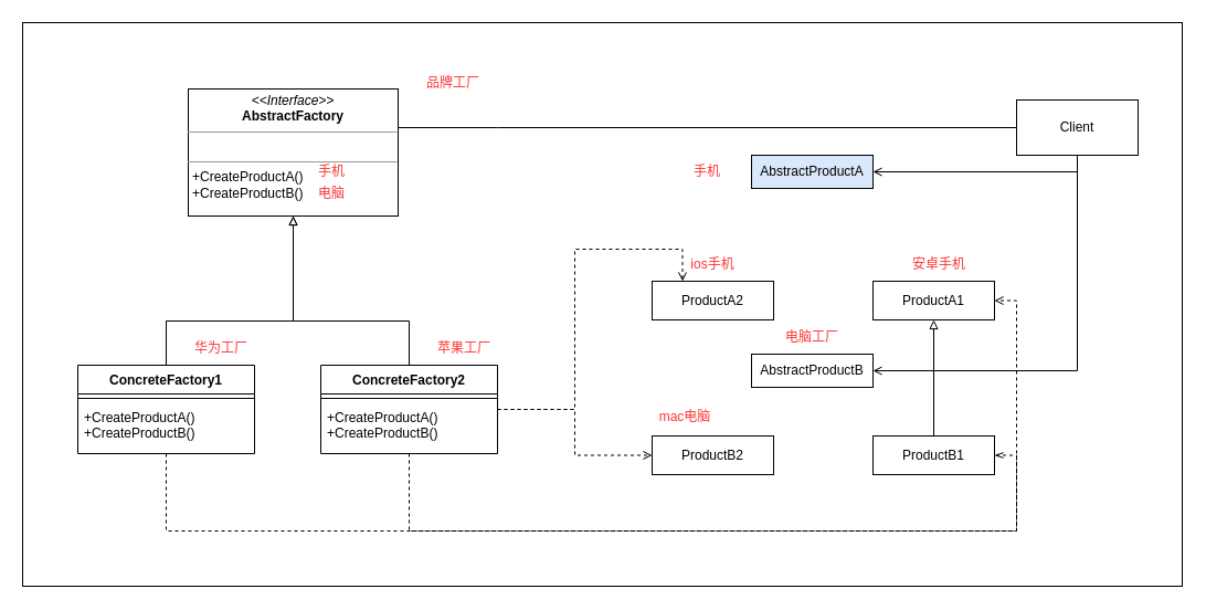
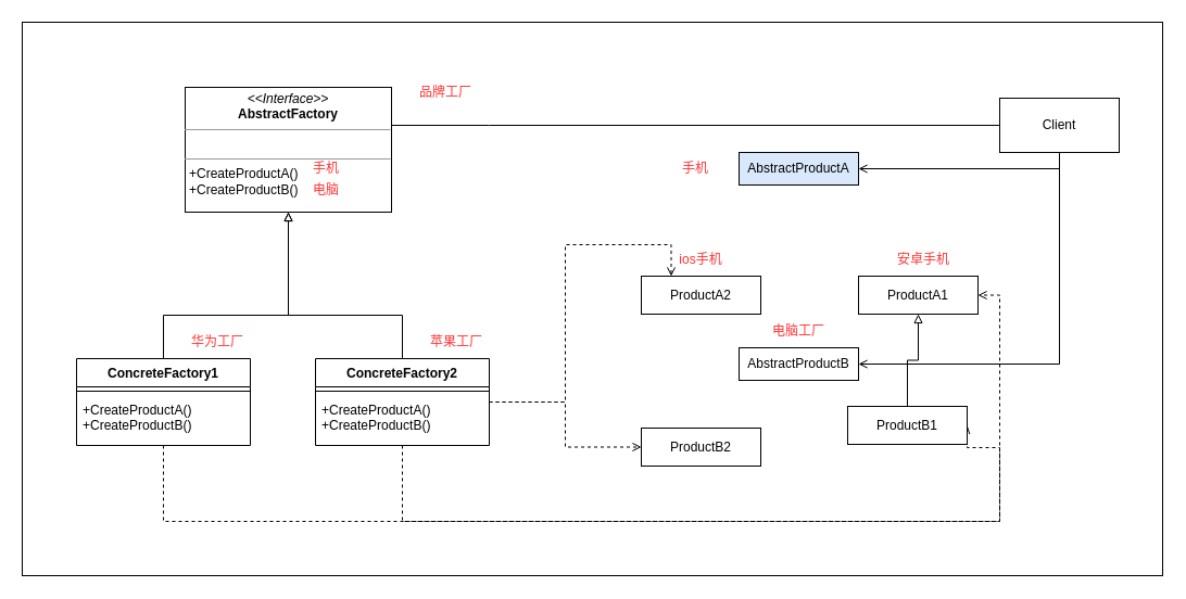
  <mxCell id="0" />
  <mxCell id="1" parent="0" />
  <mxCell id="2" value="" style="rounded=0;whiteSpace=wrap;html=1;" vertex="1" parent="1"><mxGeometry x="20" y="20" width="1050" height="510" as="geometry" /></mxCell>
  <mxCell id="3" style="edgeStyle=orthogonalEdgeStyle;rounded=0;orthogonalLoop=1;jettySize=auto;html=1;entryX=0;entryY=0.5;entryDx=0;entryDy=0;endArrow=none;endFill=0;" edge="1" parent="1" source="4" target="26"><mxGeometry relative="1" as="geometry"><Array as="points"><mxPoint x="450" y="115" /><mxPoint x="450" y="115" /></Array></mxGeometry></mxCell>
  <mxCell id="4" value="&lt;p style=&quot;margin:0px;margin-top:4px;text-align:center;&quot;&gt;&lt;i style=&quot;border-color: var(--border-color);&quot;&gt;&amp;lt;&amp;lt;Interface&amp;gt;&amp;gt;&lt;/i&gt;&lt;br style=&quot;border-color: var(--border-color);&quot;&gt;&lt;b style=&quot;border-color: var(--border-color);&quot;&gt;AbstractFactory&lt;/b&gt;&lt;br&gt;&lt;/p&gt;&lt;hr size=&quot;1&quot;&gt;&lt;p style=&quot;margin:0px;margin-left:4px;&quot;&gt;&lt;br&gt;&lt;/p&gt;&lt;hr size=&quot;1&quot;&gt;&lt;p style=&quot;border-color: var(--border-color); margin: 0px 0px 0px 4px;&quot;&gt;+CreateProductA()&lt;/p&gt;&lt;p style=&quot;border-color: var(--border-color); margin: 0px 0px 0px 4px;&quot;&gt;+CreateProductB()&lt;/p&gt;" style="verticalAlign=top;align=left;overflow=fill;fontSize=12;fontFamily=Helvetica;html=1;whiteSpace=wrap;" parent="1" vertex="1"><mxGeometry x="170" y="80" width="190" height="115" as="geometry" /></mxCell>
  <mxCell id="5" style="edgeStyle=orthogonalEdgeStyle;rounded=0;orthogonalLoop=1;jettySize=auto;html=1;entryX=0.5;entryY=1;entryDx=0;entryDy=0;endArrow=block;endFill=0;exitX=0.5;exitY=0;exitDx=0;exitDy=0;" parent="1" source="7" target="4" edge="1"><mxGeometry relative="1" as="geometry"><mxPoint x="280" y="250" as="targetPoint" /><Array as="points"><mxPoint x="150" y="290" /><mxPoint x="265" y="290" /></Array></mxGeometry></mxCell>
  <mxCell id="6" style="edgeStyle=orthogonalEdgeStyle;rounded=0;orthogonalLoop=1;jettySize=auto;html=1;entryX=1;entryY=0.5;entryDx=0;entryDy=0;dashed=1;endArrow=openThin;endFill=0;" parent="1" source="7" target="21" edge="1"><mxGeometry relative="1" as="geometry"><Array as="points"><mxPoint x="150" y="480" /><mxPoint x="920" y="480" /><mxPoint x="920" y="412" /></Array></mxGeometry></mxCell>
  <mxCell id="7" value="ConcreteFactory1" style="swimlane;fontStyle=1;align=center;verticalAlign=top;childLayout=stackLayout;horizontal=1;startSize=26;horizontalStack=0;resizeParent=1;resizeParentMax=0;resizeLast=0;collapsible=1;marginBottom=0;whiteSpace=wrap;html=1;" parent="1" vertex="1"><mxGeometry x="70" y="330" width="160" height="80" as="geometry" /></mxCell>
  <mxCell id="8" value="" style="line;strokeWidth=1;fillColor=none;align=left;verticalAlign=middle;spacingTop=-1;spacingLeft=3;spacingRight=3;rotatable=0;labelPosition=right;points=[];portConstraint=eastwest;strokeColor=inherit;" parent="7" vertex="1"><mxGeometry y="26" width="160" height="8" as="geometry" /></mxCell>
  <mxCell id="9" value="+CreateProductA()&lt;br&gt;+CreateProductB()" style="text;strokeColor=none;fillColor=none;align=left;verticalAlign=top;spacingLeft=4;spacingRight=4;overflow=hidden;rotatable=0;points=[[0,0.5],[1,0.5]];portConstraint=eastwest;whiteSpace=wrap;html=1;" parent="7" vertex="1"><mxGeometry y="34" width="160" height="46" as="geometry" /></mxCell>
  <mxCell id="10" style="edgeStyle=orthogonalEdgeStyle;rounded=0;orthogonalLoop=1;jettySize=auto;html=1;exitX=0.5;exitY=0;exitDx=0;exitDy=0;entryX=0.5;entryY=1;entryDx=0;entryDy=0;endArrow=block;endFill=0;" parent="1" source="14" target="4" edge="1"><mxGeometry relative="1" as="geometry"><Array as="points"><mxPoint x="370" y="290" /><mxPoint x="265" y="290" /></Array></mxGeometry></mxCell>
  <mxCell id="11" style="edgeStyle=orthogonalEdgeStyle;rounded=0;orthogonalLoop=1;jettySize=auto;html=1;dashed=1;endArrow=open;endFill=0;" parent="1" source="14" target="19" edge="1"><mxGeometry relative="1" as="geometry" /></mxCell>
  <mxCell id="12" style="edgeStyle=orthogonalEdgeStyle;rounded=0;orthogonalLoop=1;jettySize=auto;html=1;entryX=0.25;entryY=0;entryDx=0;entryDy=0;dashed=1;endArrow=open;endFill=0;" parent="1" source="14" target="17" edge="1"><mxGeometry relative="1" as="geometry"><Array as="points"><mxPoint x="520" y="370" /><mxPoint x="520" y="225" /><mxPoint x="618" y="225" /><mxPoint x="618" y="254" /></Array></mxGeometry></mxCell>
  <mxCell id="13" style="edgeStyle=orthogonalEdgeStyle;rounded=0;orthogonalLoop=1;jettySize=auto;html=1;entryX=1;entryY=0.5;entryDx=0;entryDy=0;dashed=1;endArrow=open;endFill=0;" edge="1" parent="1" source="14" target="18"><mxGeometry relative="1" as="geometry"><Array as="points"><mxPoint x="370" y="480" /><mxPoint x="920" y="480" /><mxPoint x="920" y="272" /></Array></mxGeometry></mxCell>
  <mxCell id="14" value="ConcreteFactory2" style="swimlane;fontStyle=1;align=center;verticalAlign=top;childLayout=stackLayout;horizontal=1;startSize=26;horizontalStack=0;resizeParent=1;resizeParentMax=0;resizeLast=0;collapsible=1;marginBottom=0;whiteSpace=wrap;html=1;" parent="1" vertex="1"><mxGeometry x="290" y="330" width="160" height="80" as="geometry" /></mxCell>
  <mxCell id="15" value="" style="line;strokeWidth=1;fillColor=none;align=left;verticalAlign=middle;spacingTop=-1;spacingLeft=3;spacingRight=3;rotatable=0;labelPosition=right;points=[];portConstraint=eastwest;strokeColor=inherit;" parent="14" vertex="1"><mxGeometry y="26" width="160" height="8" as="geometry" /></mxCell>
  <mxCell id="16" value="+CreateProductA()&lt;br&gt;+CreateProductB()" style="text;strokeColor=none;fillColor=none;align=left;verticalAlign=top;spacingLeft=4;spacingRight=4;overflow=hidden;rotatable=0;points=[[0,0.5],[1,0.5]];portConstraint=eastwest;whiteSpace=wrap;html=1;" parent="14" vertex="1"><mxGeometry y="34" width="160" height="46" as="geometry" /></mxCell>
  <mxCell id="17" value="ProductA2" style="html=1;whiteSpace=wrap;" parent="1" vertex="1"><mxGeometry x="590" y="254" width="110" height="35" as="geometry" /></mxCell>
  <mxCell id="18" value="ProductA1" style="html=1;whiteSpace=wrap;" parent="1" vertex="1"><mxGeometry x="790" y="254" width="110" height="35" as="geometry" /></mxCell>
  <mxCell id="19" value="ProductB2" style="html=1;whiteSpace=wrap;" parent="1" vertex="1"><mxGeometry x="590" y="394" width="110" height="35" as="geometry" /></mxCell>
  <mxCell id="20" style="edgeStyle=orthogonalEdgeStyle;rounded=0;orthogonalLoop=1;jettySize=auto;html=1;exitX=0.5;exitY=0;exitDx=0;exitDy=0;endArrow=block;endFill=0;" parent="1" source="21" target="18" edge="1"><mxGeometry relative="1" as="geometry" /></mxCell>
- <mxCell id="21" value="ProductB1" style="html=1;whiteSpace=wrap;" parent="1" vertex="1"><mxGeometry x="790" y="394" width="110" height="35" as="geometry" /></mxCell>
+ <mxCell id="21" value="ProductB1" style="html=1;whiteSpace=wrap;" parent="1" vertex="1"><mxGeometry x="780" y="374" width="110" height="35" as="geometry" /></mxCell>
  <mxCell id="22" value="AbstractProductB" style="html=1;whiteSpace=wrap;" parent="1" vertex="1"><mxGeometry x="680" y="320" width="110" height="30" as="geometry" /></mxCell>
  <mxCell id="23" value="AbstractProductA" style="html=1;whiteSpace=wrap;fillColor=#dae8fc;" parent="1" vertex="1"><mxGeometry x="680" y="140" width="110" height="30" as="geometry" /></mxCell>
  <mxCell id="24" style="edgeStyle=orthogonalEdgeStyle;rounded=0;orthogonalLoop=1;jettySize=auto;html=1;entryX=1;entryY=0.5;entryDx=0;entryDy=0;endArrow=open;endFill=0;" edge="1" parent="1" source="26" target="23"><mxGeometry relative="1" as="geometry"><Array as="points"><mxPoint x="975" y="155" /></Array></mxGeometry></mxCell>
  <mxCell id="25" style="edgeStyle=orthogonalEdgeStyle;rounded=0;orthogonalLoop=1;jettySize=auto;html=1;entryX=1;entryY=0.5;entryDx=0;entryDy=0;endArrow=open;endFill=0;" edge="1" parent="1" source="26" target="22"><mxGeometry relative="1" as="geometry"><Array as="points"><mxPoint x="975" y="335" /></Array></mxGeometry></mxCell>
  <mxCell id="26" value="Client" style="html=1;whiteSpace=wrap;" vertex="1" parent="1"><mxGeometry x="920" y="90" width="110" height="50" as="geometry" /></mxCell>
- <mxCell id="27" value="品牌工厂" style="text;html=1;strokeColor=none;fillColor=none;align=center;verticalAlign=middle;whiteSpace=wrap;rounded=0;fontColor=#FF3333;" vertex="1" parent="1"><mxGeometry x="380" y="60" width="60" height="30" as="geometry" /></mxCell>
+ <mxCell id="27" value="品牌工厂" style="text;html=1;strokeColor=none;fillColor=none;align=center;verticalAlign=middle;whiteSpace=wrap;rounded=0;fontColor=#FF3333;" vertex="1" parent="1"><mxGeometry x="380" y="70" width="60" height="30" as="geometry" /></mxCell>
  <mxCell id="28" value="华为工厂" style="text;html=1;strokeColor=none;fillColor=none;align=center;verticalAlign=middle;whiteSpace=wrap;rounded=0;fontColor=#FF3333;" vertex="1" parent="1"><mxGeometry x="170" y="300" width="60" height="30" as="geometry" /></mxCell>
  <mxCell id="29" value="苹果工厂" style="text;html=1;strokeColor=none;fillColor=none;align=center;verticalAlign=middle;whiteSpace=wrap;rounded=0;fontColor=#FF3333;" vertex="1" parent="1"><mxGeometry x="390" y="300" width="60" height="30" as="geometry" /></mxCell>
  <mxCell id="30" value="手机" style="text;html=1;strokeColor=none;fillColor=none;align=center;verticalAlign=middle;whiteSpace=wrap;rounded=0;fontColor=#FF3333;" vertex="1" parent="1"><mxGeometry x="270" y="140" width="60" height="30" as="geometry" /></mxCell>
  <mxCell id="31" value="电脑" style="text;html=1;strokeColor=none;fillColor=none;align=center;verticalAlign=middle;whiteSpace=wrap;rounded=0;fontColor=#FF3333;" vertex="1" parent="1"><mxGeometry x="270" y="160" width="60" height="30" as="geometry" /></mxCell>
  <mxCell id="32" value="ios手机" style="text;html=1;strokeColor=none;fillColor=none;align=center;verticalAlign=middle;whiteSpace=wrap;rounded=0;fontColor=#FF3333;" vertex="1" parent="1"><mxGeometry x="615" y="224" width="60" height="30" as="geometry" /></mxCell>
  <mxCell id="33" value="电脑工厂" style="text;html=1;strokeColor=none;fillColor=none;align=center;verticalAlign=middle;whiteSpace=wrap;rounded=0;fontColor=#FF3333;" vertex="1" parent="1"><mxGeometry x="705" y="290" width="60" height="30" as="geometry" /></mxCell>
  <mxCell id="34" value="手机" style="text;html=1;strokeColor=none;fillColor=none;align=center;verticalAlign=middle;whiteSpace=wrap;rounded=0;fontColor=#FF3333;" vertex="1" parent="1"><mxGeometry x="610" y="140" width="60" height="30" as="geometry" /></mxCell>
- <mxCell id="35" value="mac电脑" style="text;html=1;strokeColor=none;fillColor=none;align=center;verticalAlign=middle;whiteSpace=wrap;rounded=0;fontColor=#FF3333;" vertex="1" parent="1"><mxGeometry x="590" y="364" width="60" height="26" as="geometry" /></mxCell>
  <mxCell id="36" value="安卓手机" style="text;html=1;strokeColor=none;fillColor=none;align=center;verticalAlign=middle;whiteSpace=wrap;rounded=0;fontColor=#FF3333;" vertex="1" parent="1"><mxGeometry x="820" y="224" width="60" height="30" as="geometry" /></mxCell>
